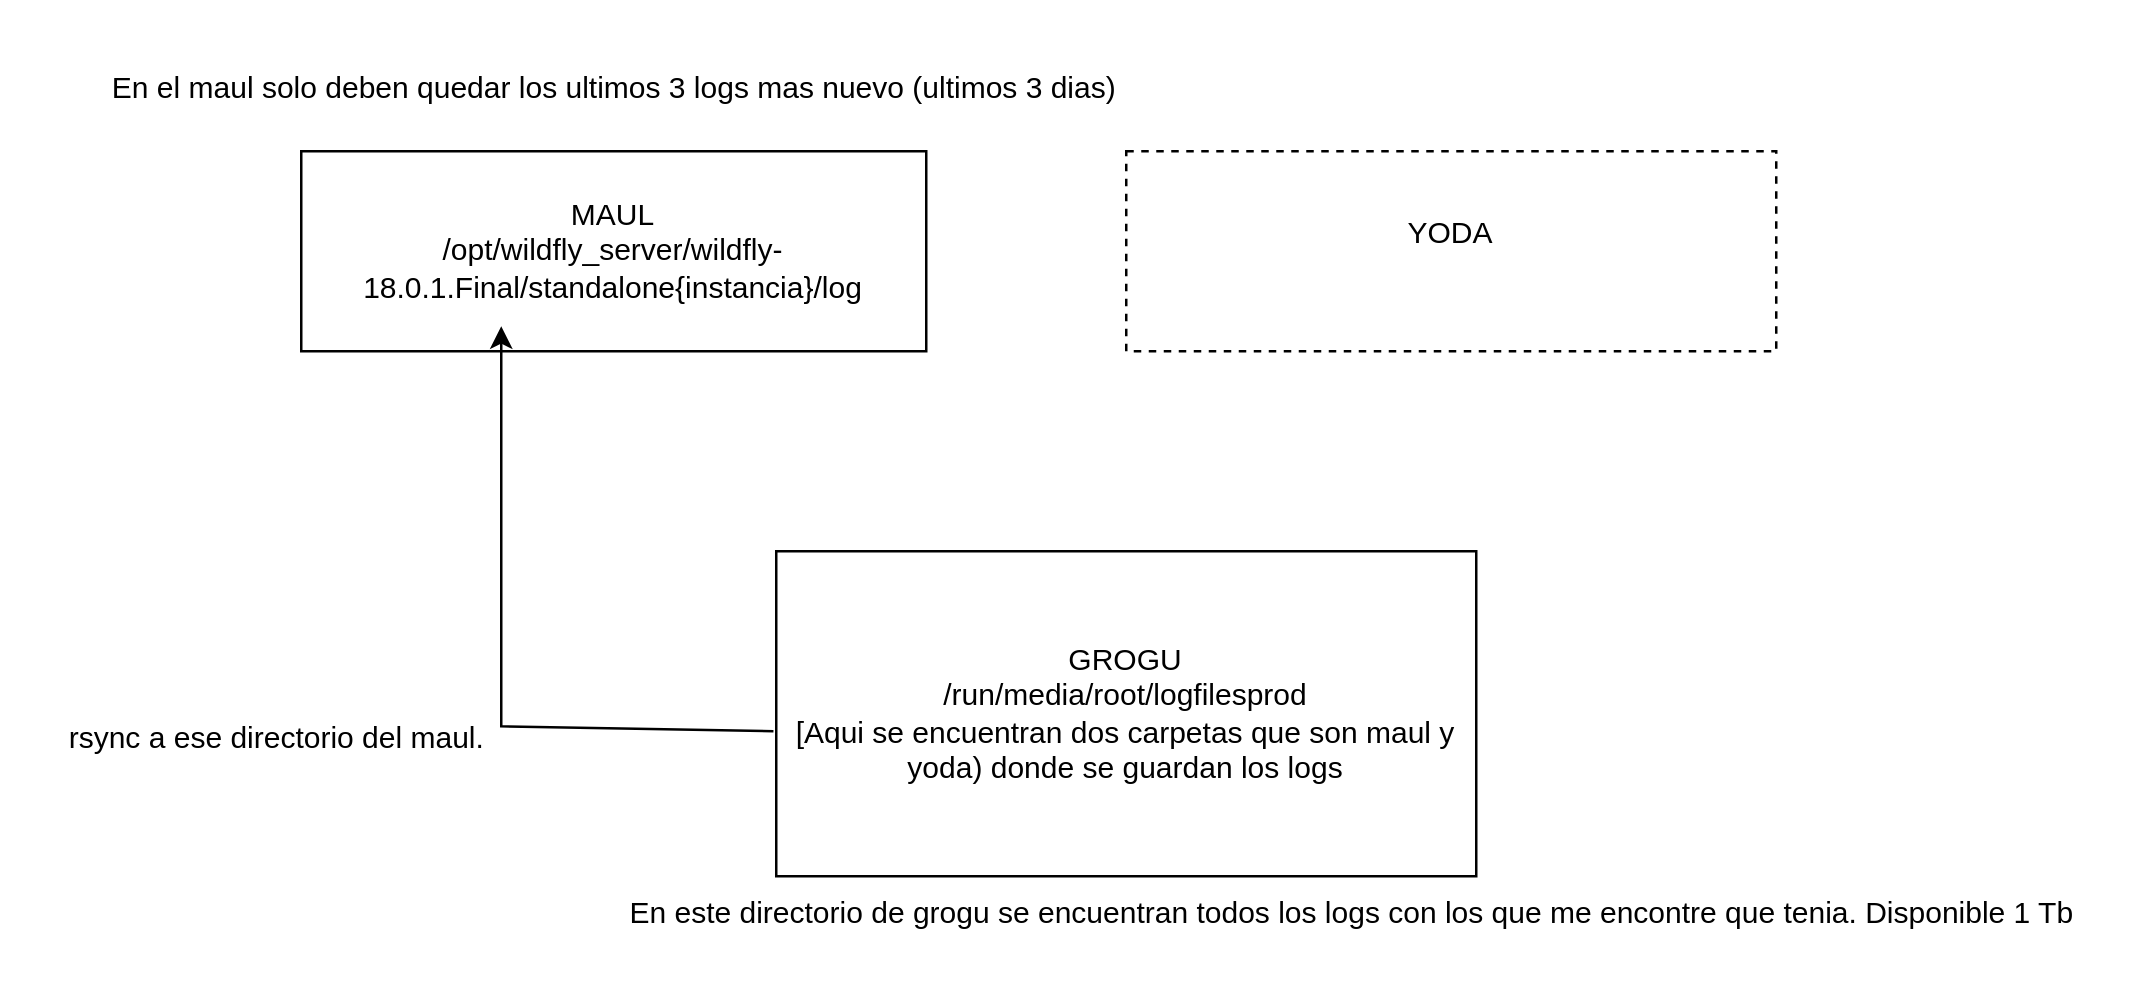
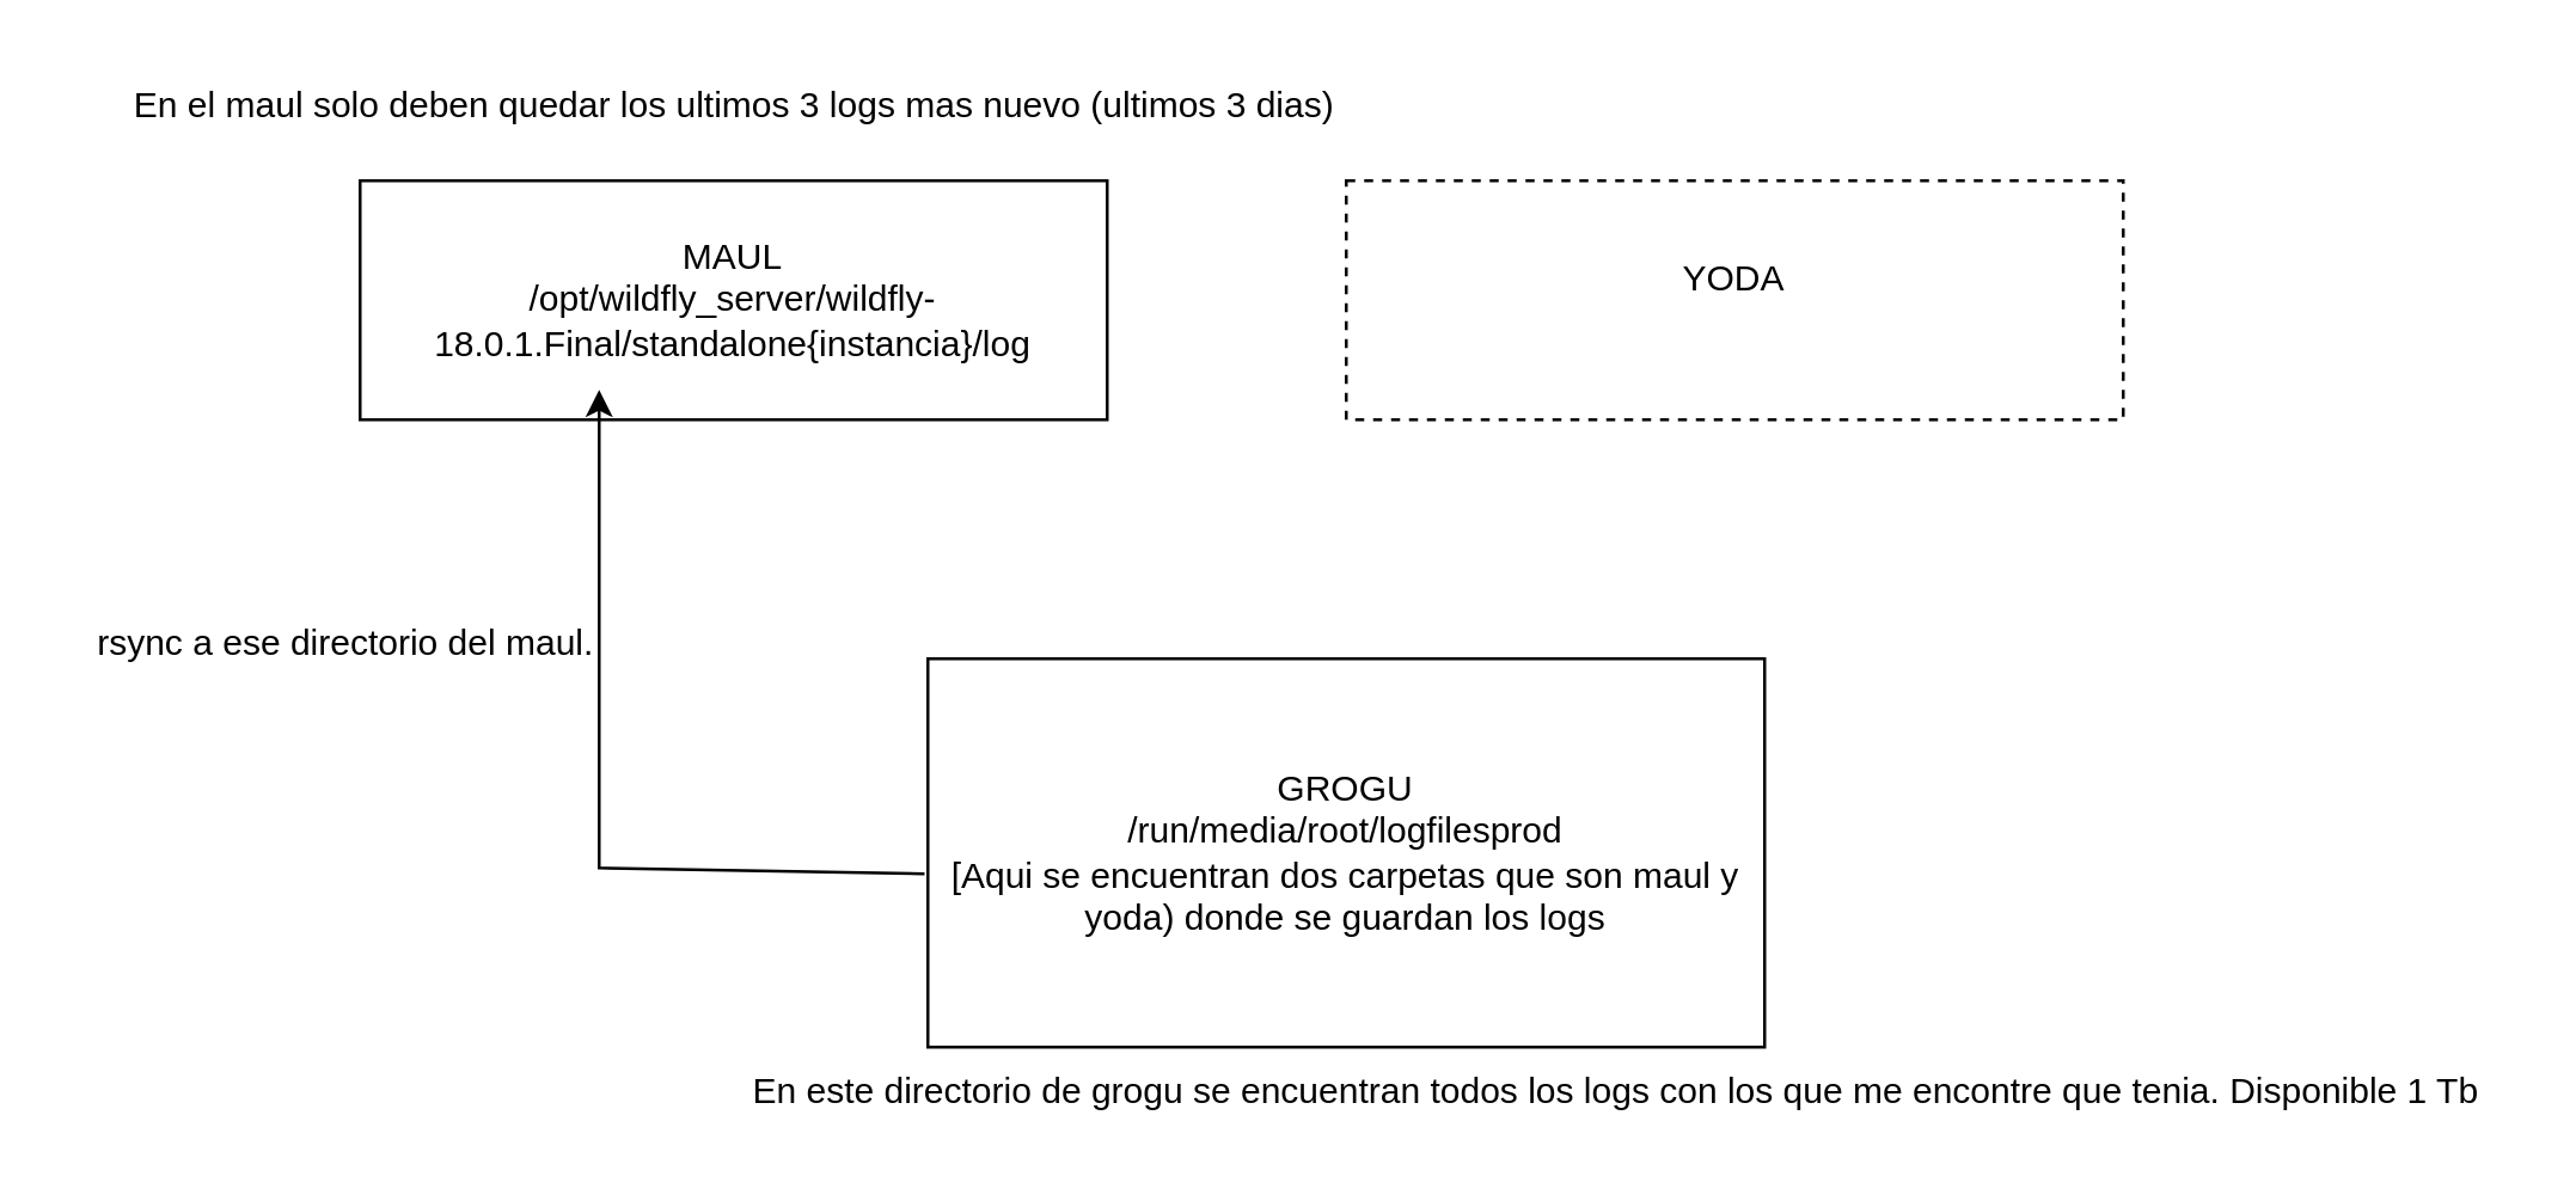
  <mxCell id="0" />
  <mxCell id="1" parent="0" />
  <mxCell id="2" value="&lt;div&gt;MAUL&lt;/div&gt;&lt;div&gt;/opt/wildfly_server/wildfly-18.0.1.Final/standalone{instancia}/log&lt;br&gt;&lt;/div&gt;" style="rounded=0;whiteSpace=wrap;html=1;" vertex="1" parent="1"><mxGeometry x="120" y="60" width="250" height="80" as="geometry" /></mxCell>
  <mxCell id="3" value="&lt;div&gt;YODA&lt;/div&gt;&lt;div&gt;&lt;br&gt;&lt;/div&gt;" style="rounded=0;whiteSpace=wrap;html=1;dashed=1;" vertex="1" parent="1"><mxGeometry x="450" y="60" width="260" height="80" as="geometry" /></mxCell>
  <mxCell id="4" value="&lt;div&gt;GROGU&lt;/div&gt;&lt;div&gt;/run/media/root/logfilesprod&lt;/div&gt;&lt;div&gt;[Aqui se encuentran dos carpetas que son maul y yoda) donde se guardan los logs&lt;br&gt;&lt;/div&gt;" style="rounded=0;whiteSpace=wrap;html=1;" vertex="1" parent="1"><mxGeometry x="310" y="220" width="280" height="130" as="geometry" /></mxCell>
  <mxCell id="5" value="" style="endArrow=classic;html=1;rounded=0;entryX=0.32;entryY=0.875;entryDx=0;entryDy=0;entryPerimeter=0;exitX=-0.004;exitY=0.554;exitDx=0;exitDy=0;exitPerimeter=0;" edge="1" parent="1" source="4" target="2"><mxGeometry width="50" height="50" relative="1" as="geometry"><mxPoint x="440" y="240" as="sourcePoint" /><mxPoint x="490" y="190" as="targetPoint" /><Array as="points"><mxPoint x="200" y="290" /></Array></mxGeometry></mxCell>
- <mxCell id="6" value="rsync a ese directorio del maul. " style="text;html=1;align=center;verticalAlign=middle;resizable=0;points=[];autosize=1;strokeColor=none;fillColor=none;" vertex="1" parent="1"><mxGeometry x="15" y="280" width="190" height="30" as="geometry" /></mxCell>
+ <mxCell id="6" value="rsync a ese directorio del maul. " style="text;html=1;align=center;verticalAlign=middle;resizable=0;points=[];autosize=1;strokeColor=none;fillColor=none;" vertex="1" parent="1"><mxGeometry x="20" y="200" width="190" height="30" as="geometry" /></mxCell>
  <mxCell id="7" value="En este directorio de grogu se encuentran todos los logs con los que me encontre que tenia. Disponible 1 Tb" style="text;html=1;align=center;verticalAlign=middle;resizable=0;points=[];autosize=1;strokeColor=none;fillColor=none;" vertex="1" parent="1"><mxGeometry x="240" y="350" width="600" height="30" as="geometry" /></mxCell>
  <mxCell id="8" value="En el maul solo deben quedar los ultimos 3 logs mas nuevo (ultimos 3 dias) " style="text;html=1;align=center;verticalAlign=middle;resizable=0;points=[];autosize=1;strokeColor=none;fillColor=none;" vertex="1" parent="1"><mxGeometry x="35" y="20" width="420" height="30" as="geometry" /></mxCell>
